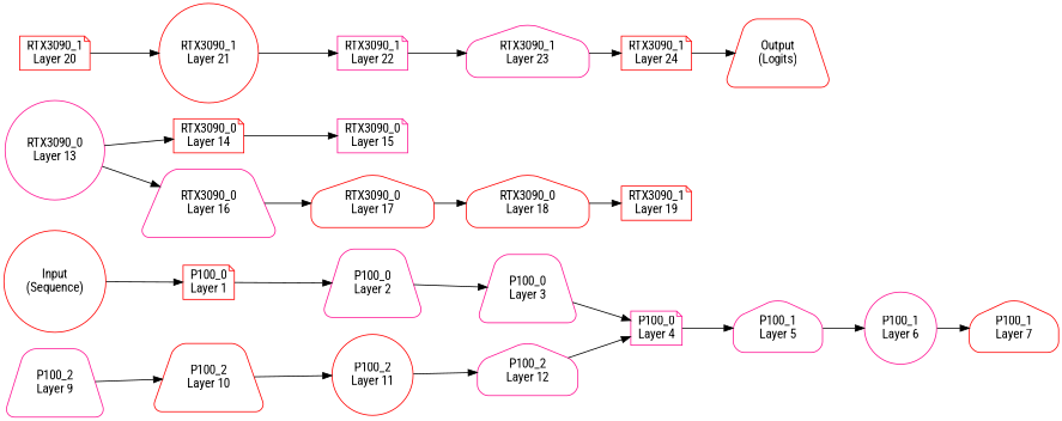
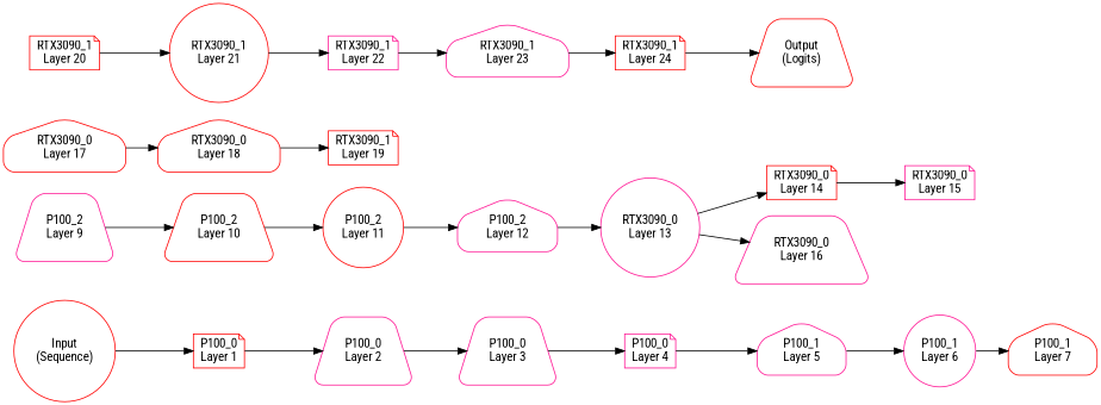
  digraph {
    fontname="Roboto Condensed"
    rankdir=LR
    node [color=red fontname="Roboto Condensed" shape=note style=rounded]
    edge [fontname="Roboto Condensed"]
    n1 [label="Input\n(Sequence)" shape=circle]
    n2 [label="P100_0\nLayer 1"]
    n3 [color=deeppink label="P100_0\nLayer 2" shape=trapezium]
    n4 [color=deeppink label="P100_0\nLayer 3" shape=trapezium]
    n5 [color=deeppink label="P100_0\nLayer 4"]
    n6 [color=deeppink label="P100_1\nLayer 5" shape=house]
    n7 [color=deeppink label="P100_1\nLayer 6" shape=circle]
    n8 [label="P100_1\nLayer 7" shape=house]
    n9 [color=deeppink label="P100_2\nLayer 9" shape=trapezium]
    n10 [label="P100_2\nLayer 10" shape=trapezium]
    n11 [label="P100_2\nLayer 11" shape=circle]
    n12 [color=deeppink label="P100_2\nLayer 12" shape=house]
    n13 [color=deeppink label="RTX3090_0\nLayer 13" shape=circle]
    n14 [label="RTX3090_0\nLayer 14"]
    n15 [color=deeppink label="RTX3090_0\nLayer 16" shape=trapezium]
    n16 [color=deeppink label="RTX3090_0\nLayer 15"]
    n17 [label="RTX3090_0\nLayer 17" shape=house]
    n18 [label="RTX3090_0\nLayer 18" shape=house]
    n19 [label="RTX3090_1\nLayer 19"]
    n20 [label="RTX3090_1\nLayer 20"]
    n21 [label="RTX3090_1\nLayer 21" shape=circle]
    n22 [color=deeppink label="RTX3090_1\nLayer 22"]
    n23 [color=deeppink label="RTX3090_1\nLayer 23" shape=house]
    n24 [label="RTX3090_1\nLayer 24"]
    n25 [label="Output\n(Logits)" shape=trapezium]
    n1 -> n2
    n2 -> n3
    n3 -> n4
    n4 -> n5
    n5 -> n6
    n6 -> n7
    n7 -> n8
    n9 -> n10
    n10 -> n11
    n11 -> n12
-   n12 -> n5
+   n12 -> n13
    n13 -> n14
    n13 -> n15
    n14 -> n16
-   n15 -> n17
    n17 -> n18
    n18 -> n19
    n20 -> n21
    n21 -> n22
    n22 -> n23
    n23 -> n24
    n24 -> n25
  }
